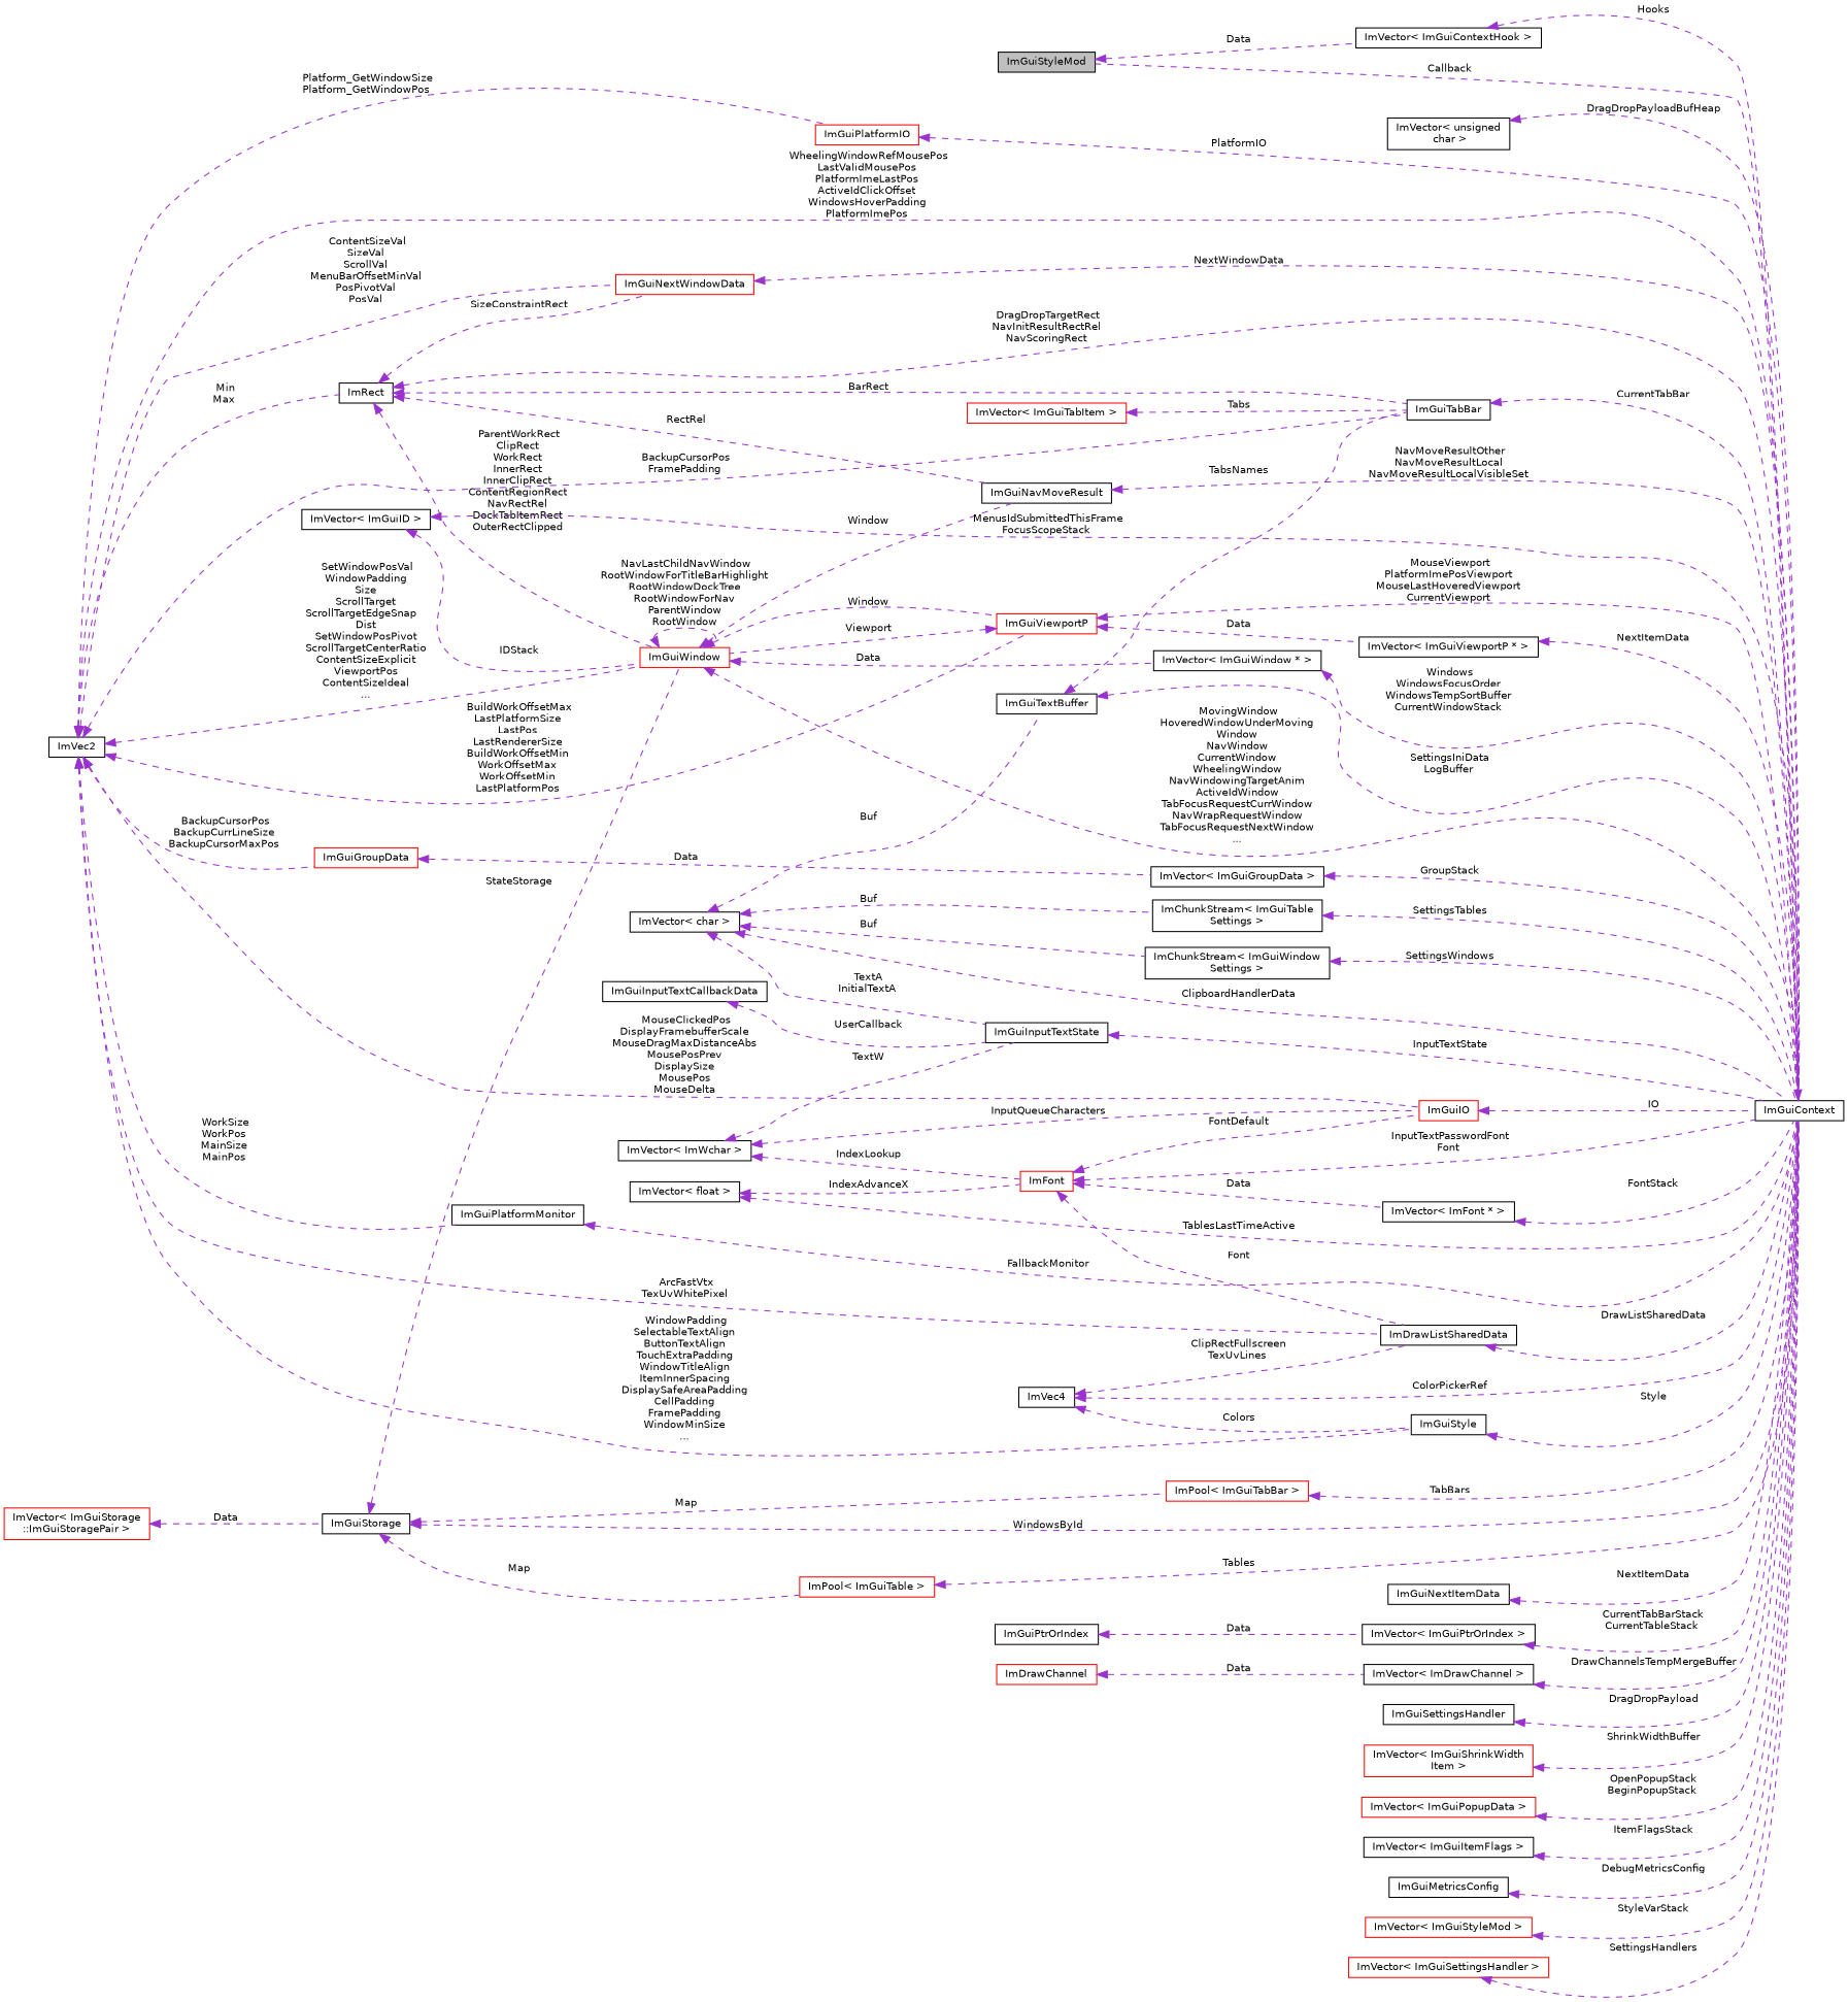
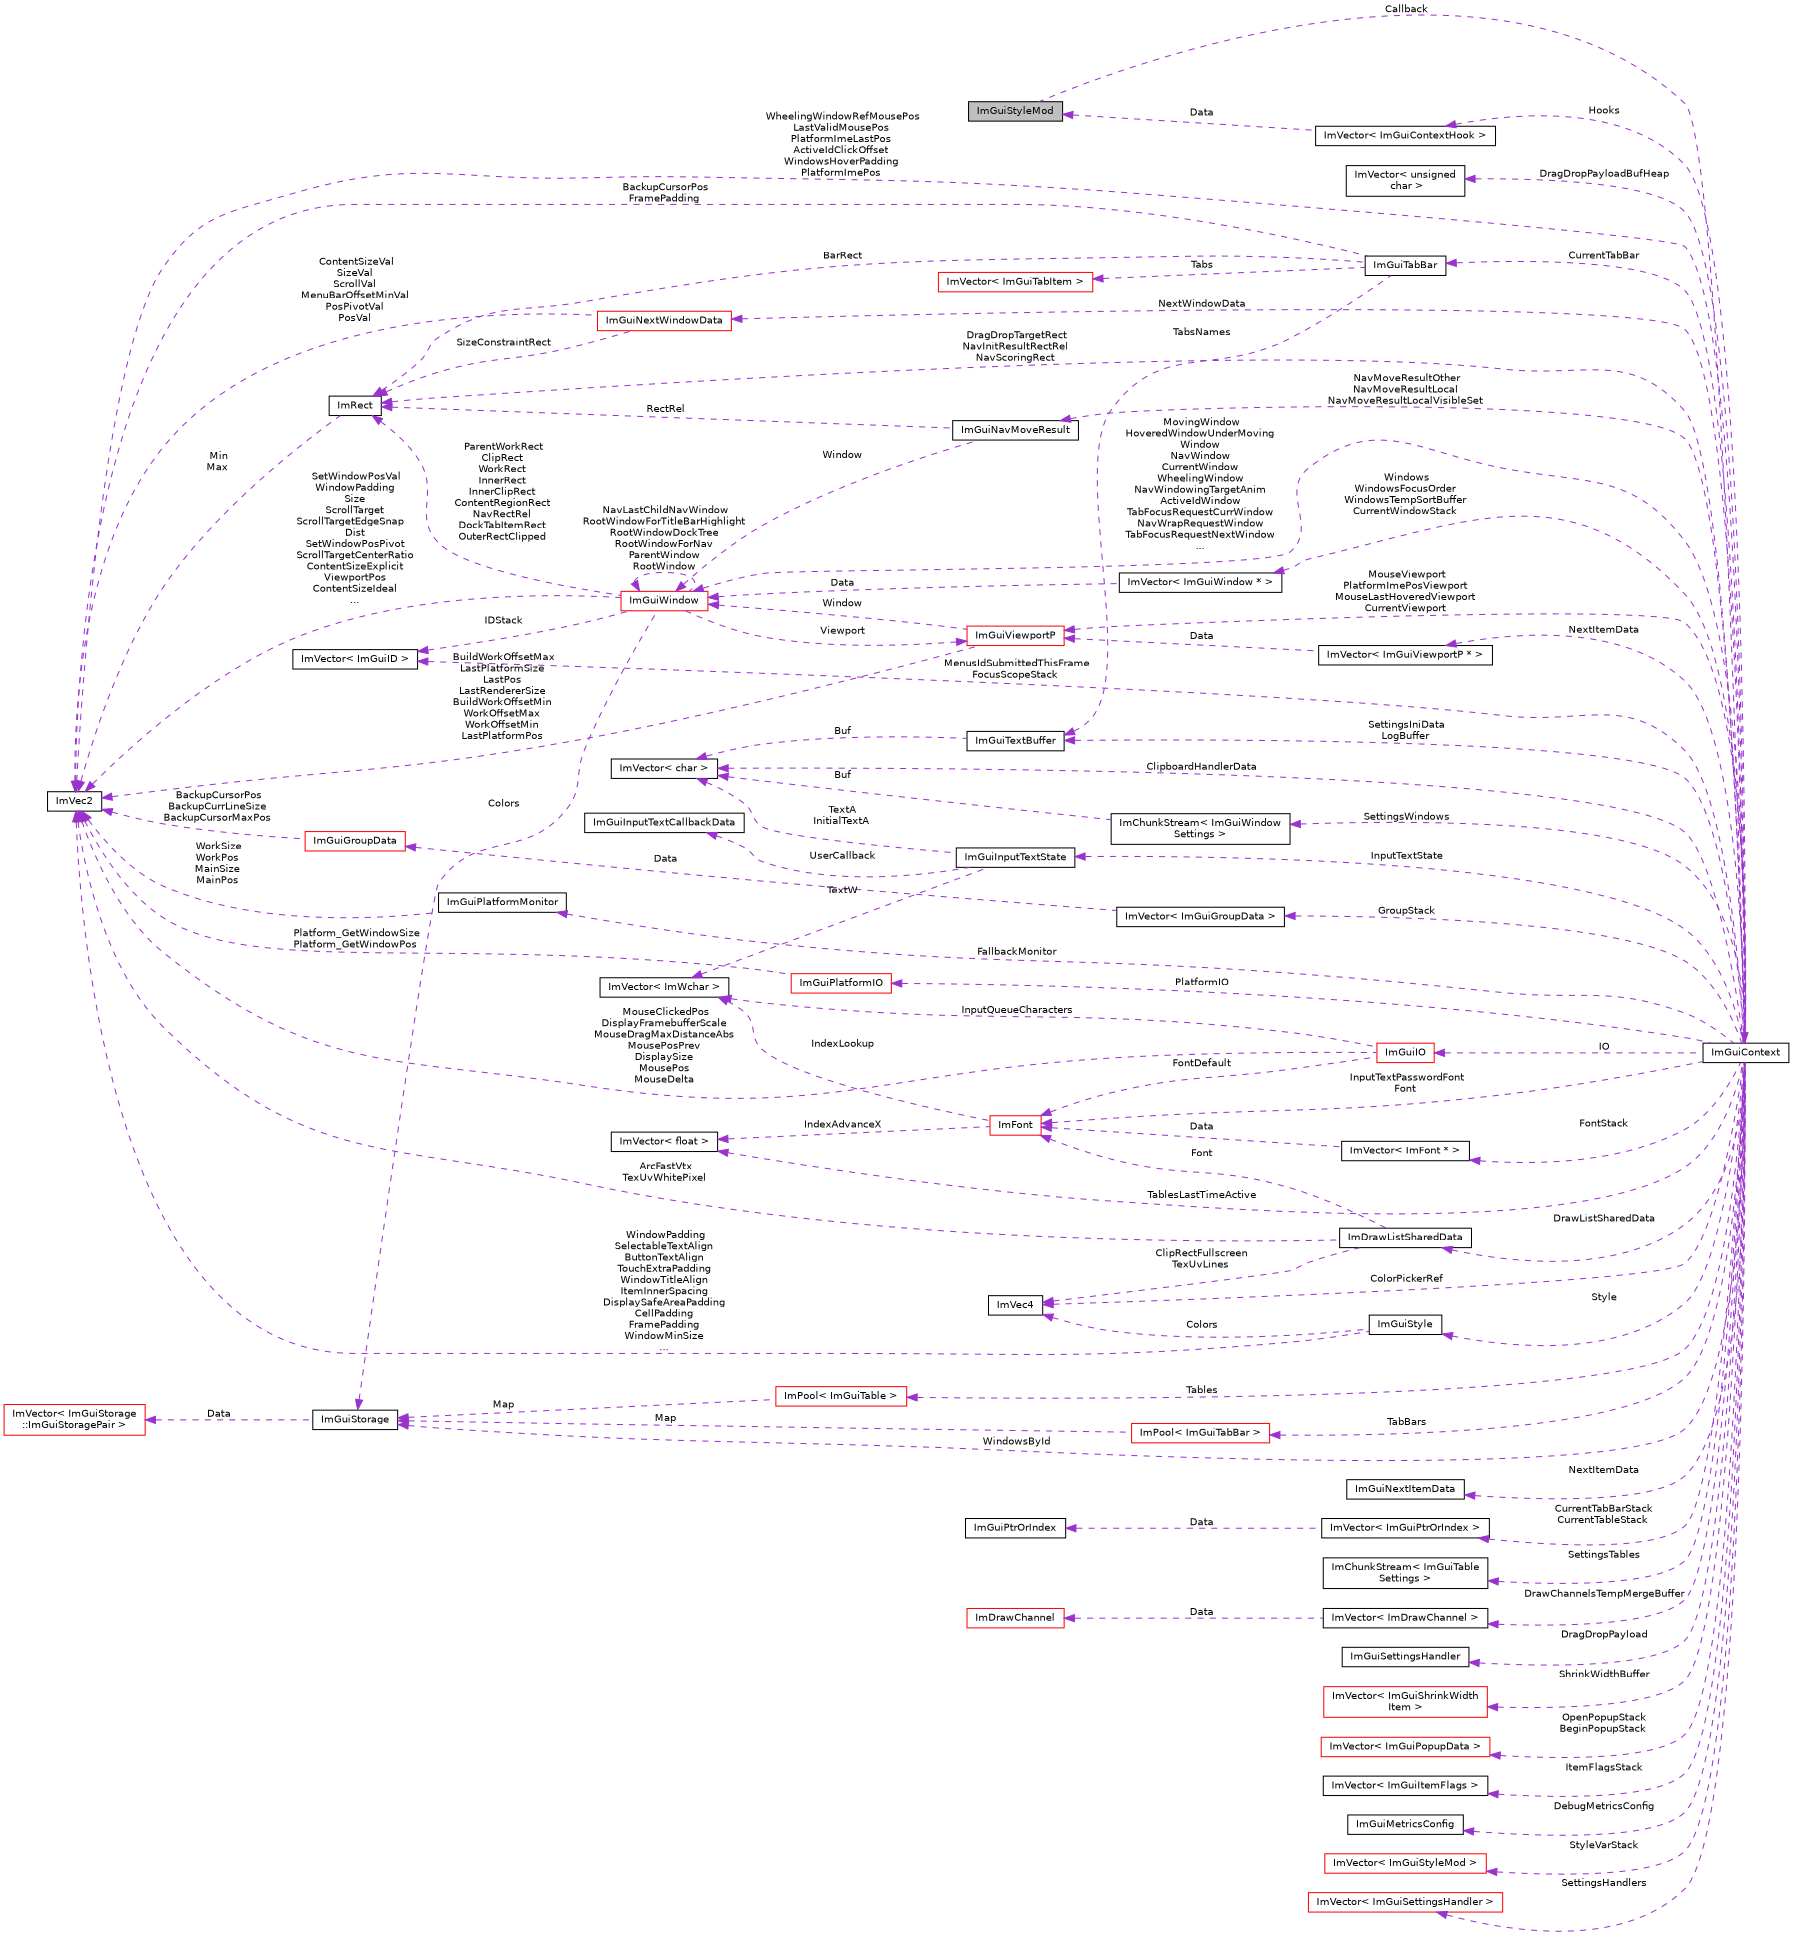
  digraph {
    rankdir=LR
    node [color=black fillcolor=white fontname=Helvetica fontsize=10 shape=record style=filled]
    edge [color=darkorchid3 dir=back fontname=Helvetica fontsize=10 labelfontname=Helvetica labelfontsize=10 style=dashed]
    n1 [fillcolor=grey75 fontcolor=black height=0.2 label=ImGuiStyleMod width=0.4]
    n2 [height=0.2 label="ImVector\< ImGuiContextHook \>" width=0.4]
    n3 [height=0.2 label=ImGuiContext width=0.4]
    n4 [height=0.2 label="ImVector\< unsigned\l char \>" width=0.4]
    n5 [height=0.2 label=ImGuiNavMoveResult width=0.4]
    n6 [height=0.2 label=ImRect width=0.4]
    n7 [color=red height=0.2 label=ImGuiWindow width=0.4]
    n8 [height=0.2 label=ImGuiTabBar width=0.4]
    n9 [color=red height=0.2 label=ImGuiNextWindowData width=0.4]
    n10 [color=red height=0.2 label=ImGuiViewportP width=0.4]
    n11 [height=0.2 label="ImVector\< ImGuiWindow * \>" width=0.4]
    n12 [height=0.2 label=ImVec2 width=0.4]
    n13 [color=red height=0.2 label=ImGuiGroupData width=0.4]
    n14 [height=0.2 label=ImGuiPlatformMonitor width=0.4]
    n15 [color=red height=0.2 label=ImGuiPlatformIO width=0.4]
    n16 [color=red height=0.2 label=ImGuiIO width=0.4]
    n17 [height=0.2 label=ImDrawListSharedData width=0.4]
    n18 [height=0.2 label=ImGuiStyle width=0.4]
    n19 [height=0.2 label="ImVector\< ImGuiViewportP * \>" width=0.4]
    n20 [height=0.2 label="ImVector\< ImGuiGroupData \>" width=0.4]
    n21 [height=0.2 label=ImGuiStorage width=0.4]
    n22 [color=red height=0.2 label="ImPool\< ImGuiTable \>" width=0.4]
    n23 [color=red height=0.2 label="ImPool\< ImGuiTabBar \>" width=0.4]
    n24 [color=red height=0.2 label="ImVector\< ImGuiStorage\l::ImGuiStoragePair \>" width=0.4]
    n25 [height=0.2 label="ImVector\< ImGuiID \>" width=0.4]
    n26 [height=0.2 label="ImVector\< ImFont * \>" width=0.4]
    n27 [color=red height=0.2 label=ImFont width=0.4]
    n28 [height=0.2 label="ImVector\< float \>" width=0.4]
    n29 [height=0.2 label="ImVector\< ImWchar \>" width=0.4]
    n30 [height=0.2 label=ImGuiInputTextState width=0.4]
    n31 [height=0.2 label=ImGuiNextItemData width=0.4]
    n32 [height=0.2 label="ImVector\< ImGuiPtrOrIndex \>" width=0.4]
    n33 [height=0.2 label=ImGuiPtrOrIndex width=0.4]
    n34 [height=0.2 label=ImGuiInputTextCallbackData width=0.4]
    n35 [height=0.2 label="ImVector\< char \>" width=0.4]
    n36 [height=0.2 label=ImGuiTextBuffer width=0.4]
    n37 [height=0.2 label="ImChunkStream\< ImGuiTable\lSettings \>" width=0.4]
    n38 [height=0.2 label="ImChunkStream\< ImGuiWindow\lSettings \>" width=0.4]
    n39 [height=0.2 label="ImVector\< ImDrawChannel \>" width=0.4]
    n40 [color=red height=0.2 label=ImDrawChannel width=0.4]
    n41 [height=0.2 label=ImVec4 width=0.4]
    n42 [color=red height=0.2 label="ImVector\< ImGuiTabItem \>" width=0.4]
    n43 [height=0.2 label=ImGuiSettingsHandler width=0.4]
    n44 [color=red height=0.2 label="ImVector\< ImGuiShrinkWidth\lItem \>" width=0.4]
    n45 [color=red height=0.2 label="ImVector\< ImGuiPopupData \>" width=0.4]
    n46 [height=0.2 label="ImVector\< ImGuiItemFlags \>" width=0.4]
    n47 [height=0.2 label=ImGuiMetricsConfig width=0.4]
    n48 [color=red height=0.2 label="ImVector\< ImGuiStyleMod \>" width=0.4]
    n49 [color=red height=0.2 label="ImVector\< ImGuiSettingsHandler \>" width=0.4]
    n1 -> n2 [label=" Data"]
    n2 -> n3 [label=" Hooks"]
    n3 -> n1 [label=" Callback"]
    n4 -> n3 [label=" DragDropPayloadBufHeap"]
    n5 -> n3 [label=" NavMoveResultOther\nNavMoveResultLocal\nNavMoveResultLocalVisibleSet"]
    n6 -> n3 [label=" DragDropTargetRect\nNavInitResultRectRel\nNavScoringRect"]
    n6 -> n5 [label=" RectRel"]
    n6 -> n7 [label=" ParentWorkRect\nClipRect\nWorkRect\nInnerRect\nInnerClipRect\nContentRegionRect\nNavRectRel\nDockTabItemRect\nOuterRectClipped"]
    n6 -> n8 [label=" BarRect"]
    n6 -> n9 [label=" SizeConstraintRect"]
    n7 -> n3 [label=" MovingWindow\nHoveredWindowUnderMoving\lWindow\nNavWindow\nCurrentWindow\nWheelingWindow\nNavWindowingTargetAnim\nActiveIdWindow\nTabFocusRequestCurrWindow\nNavWrapRequestWindow\nTabFocusRequestNextWindow\n..."]
    n7 -> n5 [label=" Window"]
    n7 -> n7 [label=" NavLastChildNavWindow\nRootWindowForTitleBarHighlight\nRootWindowDockTree\nRootWindowForNav\nParentWindow\nRootWindow"]
    n7 -> n10 [label=" Window"]
    n7 -> n11 [label=" Data"]
    n8 -> n3 [label=" CurrentTabBar"]
    n9 -> n3 [label=" NextWindowData"]
    n10 -> n3 [label=" MouseViewport\nPlatformImePosViewport\nMouseLastHoveredViewport\nCurrentViewport"]
    n10 -> n7 [label=" Viewport"]
    n10 -> n19 [label=" Data"]
    n11 -> n3 [label=" Windows\nWindowsFocusOrder\nWindowsTempSortBuffer\nCurrentWindowStack"]
    n12 -> n3 [label=" WheelingWindowRefMousePos\nLastValidMousePos\nPlatformImeLastPos\nActiveIdClickOffset\nWindowsHoverPadding\nPlatformImePos"]
    n12 -> n6 [label=" Min\nMax"]
    n12 -> n7 [label=" SetWindowPosVal\nWindowPadding\nSize\nScrollTarget\nScrollTargetEdgeSnap\lDist\nSetWindowPosPivot\nScrollTargetCenterRatio\nContentSizeExplicit\nViewportPos\nContentSizeIdeal\n..."]
    n12 -> n8 [label=" BackupCursorPos\nFramePadding"]
    n12 -> n9 [label=" ContentSizeVal\nSizeVal\nScrollVal\nMenuBarOffsetMinVal\nPosPivotVal\nPosVal"]
    n12 -> n10 [label=" BuildWorkOffsetMax\nLastPlatformSize\nLastPos\nLastRendererSize\nBuildWorkOffsetMin\nWorkOffsetMax\nWorkOffsetMin\nLastPlatformPos"]
    n12 -> n13 [label=" BackupCursorPos\nBackupCurrLineSize\nBackupCursorMaxPos"]
    n12 -> n14 [label=" WorkSize\nWorkPos\nMainSize\nMainPos"]
    n12 -> n15 [label=" Platform_GetWindowSize\nPlatform_GetWindowPos"]
    n12 -> n16 [label=" MouseClickedPos\nDisplayFramebufferScale\nMouseDragMaxDistanceAbs\nMousePosPrev\nDisplaySize\nMousePos\nMouseDelta"]
    n12 -> n17 [label=" ArcFastVtx\nTexUvWhitePixel"]
    n12 -> n18 [label=" WindowPadding\nSelectableTextAlign\nButtonTextAlign\nTouchExtraPadding\nWindowTitleAlign\nItemInnerSpacing\nDisplaySafeAreaPadding\nCellPadding\nFramePadding\nWindowMinSize\n..."]
    n13 -> n20 [label=" Data"]
    n14 -> n3 [label=" FallbackMonitor"]
    n15 -> n3 [label=" PlatformIO"]
    n16 -> n3 [label=" IO"]
    n17 -> n3 [label=" DrawListSharedData"]
    n18 -> n3 [label=" Style"]
    n19 -> n3 [label=" NextItemData"]
    n20 -> n3 [label=" GroupStack"]
    n21 -> n3 [label=" WindowsById"]
-   n21 -> n7 [label=" StateStorage"]
+   n21 -> n7 [label=" Colors"]
    n21 -> n22 [label=" Map"]
    n21 -> n23 [label=" Map"]
    n22 -> n3 [label=" Tables"]
    n23 -> n3 [label=" TabBars"]
    n24 -> n21 [label=" Data"]
    n25 -> n3 [label=" MenusIdSubmittedThisFrame\nFocusScopeStack"]
    n25 -> n7 [label=" IDStack"]
    n26 -> n3 [label=" FontStack"]
    n27 -> n3 [label=" InputTextPasswordFont\nFont"]
    n27 -> n16 [label=" FontDefault"]
    n27 -> n17 [label=" Font"]
    n27 -> n26 [label=" Data"]
    n28 -> n3 [label=" TablesLastTimeActive"]
    n28 -> n27 [label=" IndexAdvanceX"]
    n29 -> n16 [label=" InputQueueCharacters"]
    n29 -> n27 [label=" IndexLookup"]
    n29 -> n30 [label=" TextW"]
    n30 -> n3 [label=" InputTextState"]
    n31 -> n3 [label=" NextItemData"]
    n32 -> n3 [label=" CurrentTabBarStack\nCurrentTableStack"]
    n33 -> n32 [label=" Data"]
    n34 -> n30 [label=" UserCallback"]
    n35 -> n3 [label=" ClipboardHandlerData"]
    n35 -> n30 [label=" TextA\nInitialTextA"]
    n35 -> n36 [label=" Buf"]
-   n35 -> n37 [label=" Buf"]
    n35 -> n38 [label=" Buf"]
    n36 -> n3 [label=" SettingsIniData\nLogBuffer"]
    n36 -> n8 [label=" TabsNames"]
    n37 -> n3 [label=" SettingsTables"]
    n38 -> n3 [label=" SettingsWindows"]
    n39 -> n3 [label=" DrawChannelsTempMergeBuffer"]
    n40 -> n39 [label=" Data"]
    n41 -> n3 [label=" ColorPickerRef"]
    n41 -> n17 [label=" ClipRectFullscreen\nTexUvLines"]
    n41 -> n18 [label=" Colors"]
    n42 -> n8 [label=" Tabs"]
    n43 -> n3 [label=" DragDropPayload"]
    n44 -> n3 [label=" ShrinkWidthBuffer"]
    n45 -> n3 [label=" OpenPopupStack\nBeginPopupStack"]
    n46 -> n3 [label=" ItemFlagsStack"]
    n47 -> n3 [label=" DebugMetricsConfig"]
    n48 -> n3 [label=" StyleVarStack"]
    n49 -> n3 [label=" SettingsHandlers"]
  }
